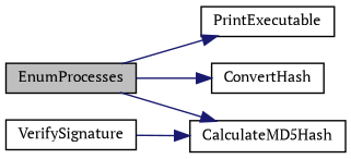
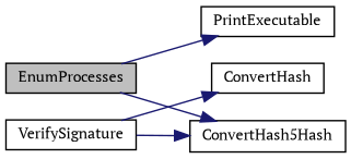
  digraph {
    fontname="PT Serif"
    rankdir=LR
    node [color=black fillcolor=white fontname="PT Serif" fontsize=10 shape=record style=filled]
    edge [color=midnightblue fontname="PT Serif" fontsize=10 labelfontname=Helvetica labelfontsize=10 style=solid]
    n1 [fillcolor=grey75 fontcolor=black height=0.2 label=EnumProcesses width=0.4]
    n2 [height=0.2 label=PrintExecutable width=0.4]
-   n3 [height=0.2 label=CalculateMD5Hash width=0.4]
+   n3 [height=0.2 label=ConvertHash5Hash width=0.4]
    n4 [height=0.2 label=VerifySignature width=0.4]
    n5 [height=0.2 label=ConvertHash width=0.4]
    n1 -> n2
    n1 -> n3
    n4 -> n3
-   n1 -> n5
+   n4 -> n5
  }
